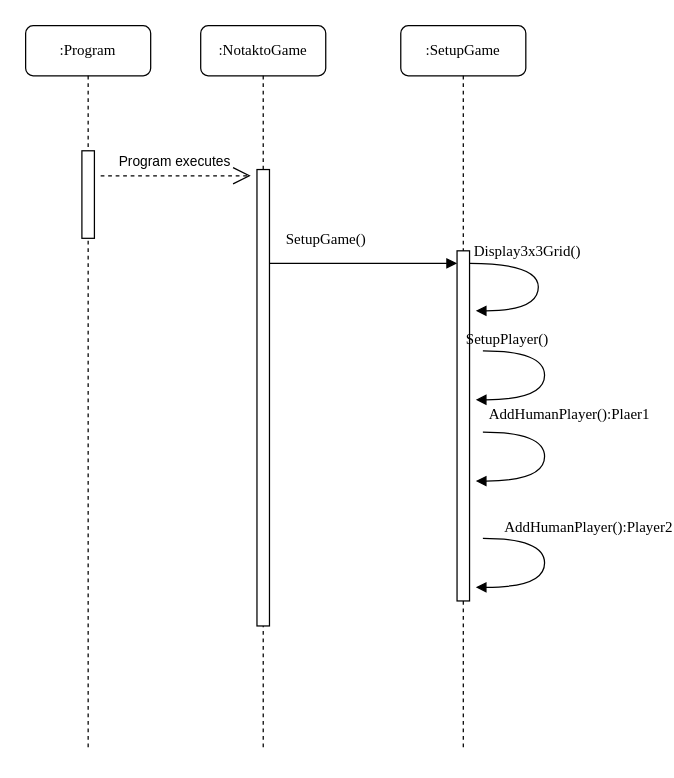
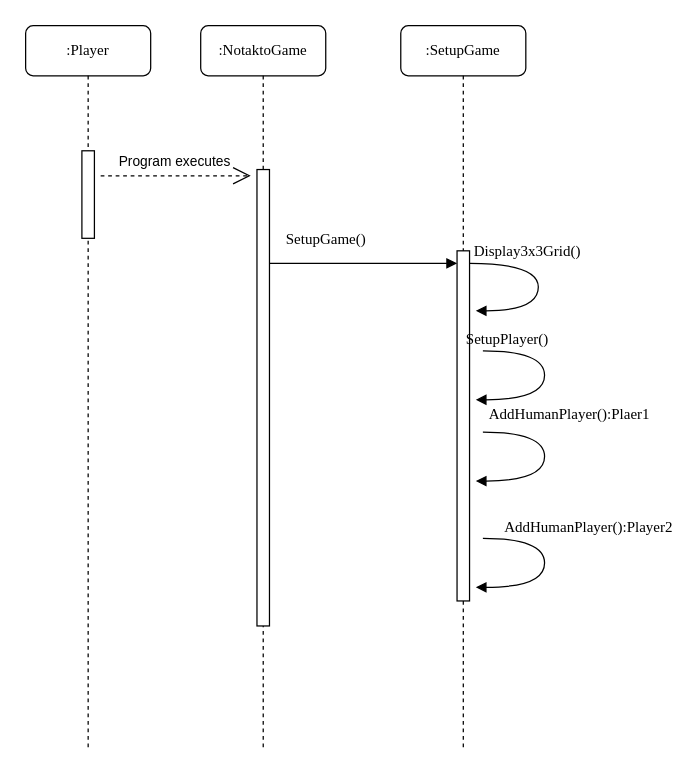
  <mxCell id="0" />
  <mxCell id="1" parent="0" />
  <mxCell id="2" value=":NotaktoGame" style="shape=umlLifeline;perimeter=lifelinePerimeter;whiteSpace=wrap;html=1;container=1;collapsible=0;recursiveResize=0;outlineConnect=0;rounded=1;shadow=0;comic=0;labelBackgroundColor=none;strokeWidth=1;fontFamily=Verdana;fontSize=12;align=center;" parent="1" vertex="1"><mxGeometry x="160" y="20" width="100" height="580" as="geometry" /></mxCell>
  <mxCell id="3" value="" style="html=1;points=[];perimeter=orthogonalPerimeter;rounded=0;shadow=0;comic=0;labelBackgroundColor=none;strokeWidth=1;fontFamily=Verdana;fontSize=12;align=center;" parent="2" vertex="1"><mxGeometry x="45" y="115" width="10" height="365" as="geometry" /></mxCell>
  <mxCell id="4" value="&lt;font style=&quot;font-size: 12px;&quot;&gt;:SetupGame&lt;/font&gt;" style="shape=umlLifeline;perimeter=lifelinePerimeter;whiteSpace=wrap;html=1;container=1;collapsible=0;recursiveResize=0;outlineConnect=0;rounded=1;shadow=0;comic=0;labelBackgroundColor=none;strokeWidth=1;fontFamily=Verdana;fontSize=12;align=center;" parent="1" vertex="1"><mxGeometry x="320" y="20" width="100" height="580" as="geometry" /></mxCell>
  <mxCell id="5" value="" style="html=1;points=[];perimeter=orthogonalPerimeter;rounded=0;shadow=0;comic=0;labelBackgroundColor=none;strokeWidth=1;fontFamily=Verdana;fontSize=12;align=center;" parent="4" vertex="1"><mxGeometry x="45" y="180" width="10" height="280" as="geometry" /></mxCell>
  <mxCell id="6" value="&amp;nbsp; &amp;nbsp; &amp;nbsp; &amp;nbsp; &amp;nbsp; &amp;nbsp; &amp;nbsp; Display3x3Grid()" style="html=1;verticalAlign=bottom;endArrow=block;labelBackgroundColor=none;fontFamily=Verdana;fontSize=12;elbow=vertical;edgeStyle=orthogonalEdgeStyle;curved=1;entryX=1;entryY=0.286;entryPerimeter=0;exitX=1.038;exitY=0.345;exitPerimeter=0;" parent="4" edge="1"><mxGeometry x="-0.65" relative="1" as="geometry"><mxPoint x="55" y="190" as="sourcePoint" /><mxPoint x="60" y="228" as="targetPoint" /><Array as="points"><mxPoint x="110" y="190" /><mxPoint x="110" y="228" /></Array><mxPoint as="offset" /></mxGeometry></mxCell>
- <mxCell id="7" value=":Program" style="shape=umlLifeline;perimeter=lifelinePerimeter;whiteSpace=wrap;html=1;container=1;collapsible=0;recursiveResize=0;outlineConnect=0;rounded=1;shadow=0;comic=0;labelBackgroundColor=none;strokeWidth=1;fontFamily=Verdana;fontSize=12;align=center;" parent="1" vertex="1"><mxGeometry x="20" y="20" width="100" height="580" as="geometry" /></mxCell>
+ <mxCell id="7" value=":Player" style="shape=umlLifeline;perimeter=lifelinePerimeter;whiteSpace=wrap;html=1;container=1;collapsible=0;recursiveResize=0;outlineConnect=0;rounded=1;shadow=0;comic=0;labelBackgroundColor=none;strokeWidth=1;fontFamily=Verdana;fontSize=12;align=center;" parent="1" vertex="1"><mxGeometry x="20" y="20" width="100" height="580" as="geometry" /></mxCell>
  <mxCell id="8" value="" style="html=1;points=[];perimeter=orthogonalPerimeter;rounded=0;shadow=0;comic=0;labelBackgroundColor=none;strokeWidth=1;fontFamily=Verdana;fontSize=12;align=center;" parent="7" vertex="1"><mxGeometry x="45" y="100" width="10" height="70" as="geometry" /></mxCell>
  <mxCell id="9" value="" style="endArrow=open;endSize=12;dashed=1;html=1;rounded=0;" parent="7" edge="1"><mxGeometry width="160" relative="1" as="geometry"><mxPoint x="60" y="120" as="sourcePoint" /><mxPoint x="180" y="120" as="targetPoint" /></mxGeometry></mxCell>
  <mxCell id="10" value="Program executes" style="edgeLabel;html=1;align=center;verticalAlign=middle;resizable=0;points=[];" parent="9" vertex="1" connectable="0"><mxGeometry x="-0.04" y="12" relative="1" as="geometry"><mxPoint as="offset" /></mxGeometry></mxCell>
  <mxCell id="11" value="&amp;nbsp; &amp;nbsp; &amp;nbsp; &amp;nbsp; &amp;nbsp; AddHumanPlayer():Plaer1" style="html=1;verticalAlign=bottom;endArrow=block;labelBackgroundColor=none;fontFamily=Verdana;fontSize=12;elbow=vertical;edgeStyle=orthogonalEdgeStyle;curved=1;exitX=1.066;exitY=0.713;exitPerimeter=0;" parent="1" edge="1"><mxGeometry x="-0.312" y="7" relative="1" as="geometry"><mxPoint x="385.66" y="345.01" as="sourcePoint" /><mxPoint x="380" y="384.1" as="targetPoint" /><Array as="points"><mxPoint x="435" y="345.1" /><mxPoint x="435" y="384.1" /></Array><mxPoint x="-2" y="-5" as="offset" /></mxGeometry></mxCell>
  <mxCell id="12" value="SetupGame()" style="html=1;verticalAlign=bottom;endArrow=block;labelBackgroundColor=none;fontFamily=Verdana;fontSize=12;edgeStyle=elbowEdgeStyle;elbow=vertical;exitX=0.82;exitY=0.173;exitDx=0;exitDy=0;exitPerimeter=0;" parent="1" edge="1" target="5"><mxGeometry x="-0.399" y="10" relative="1" as="geometry"><mxPoint x="215" y="210.12" as="sourcePoint" /><mxPoint x="351.3" y="210" as="targetPoint" /><mxPoint as="offset" /><Array as="points" /></mxGeometry></mxCell>
  <mxCell id="13" value="SetupPlayer()" style="html=1;verticalAlign=bottom;endArrow=block;labelBackgroundColor=none;fontFamily=Verdana;fontSize=12;elbow=vertical;edgeStyle=orthogonalEdgeStyle;curved=1;exitX=1.066;exitY=0.713;exitPerimeter=0;" edge="1" parent="1"><mxGeometry x="-0.73" relative="1" as="geometry"><mxPoint x="385.66" y="280.01" as="sourcePoint" /><mxPoint x="380" y="319.1" as="targetPoint" /><Array as="points"><mxPoint x="435" y="280.1" /><mxPoint x="435" y="319.1" /></Array><mxPoint as="offset" /></mxGeometry></mxCell>
  <mxCell id="14" value="AddHumanPlayer():Player2" style="html=1;verticalAlign=bottom;endArrow=block;labelBackgroundColor=none;fontFamily=Verdana;fontSize=12;elbow=vertical;edgeStyle=orthogonalEdgeStyle;curved=1;exitX=1.066;exitY=0.713;exitPerimeter=0;" edge="1" parent="1"><mxGeometry x="-0.312" y="35" relative="1" as="geometry"><mxPoint x="385.66" y="430.01" as="sourcePoint" /><mxPoint x="380" y="469.1" as="targetPoint" /><Array as="points"><mxPoint x="435" y="430.1" /><mxPoint x="435" y="469.1" /></Array><mxPoint as="offset" /></mxGeometry></mxCell>
